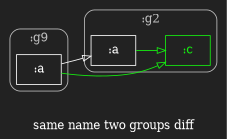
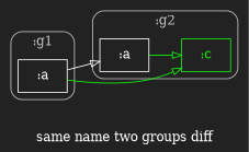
  digraph {
    bgcolor="#222222"
    fontcolor="#ffffff"
    fontname="DejaVu Serif"
    label="same name two groups diff"
    rankdir=LR
    node [color="#ffffff" fontcolor="#ffffff" fontname="DejaVu Serif" shape=rectangle]
    edge [arrowhead=empty color="#15ef10" fontname="DejaVu Serif"]
    n1 [label=":a"]
    n2 [color="#15ef10" fontcolor="#15ef10" label=":c"]
    n3 [label=":a"]
    subgraph cluster_1 {
      color="#bfbfbf"
      fontcolor="#bfbfbf"
      label=":g2"
      style=rounded
      n1
      n2
    }
    subgraph cluster_2 {
      color="#bfbfbf"
      fontcolor="#bfbfbf"
-     label=":g9"
+     label=":g1"
      style=rounded
      n3
    }
    n1 -> n2
    n3 -> n1 [color="#ffffff"]
    n3 -> n2
  }
